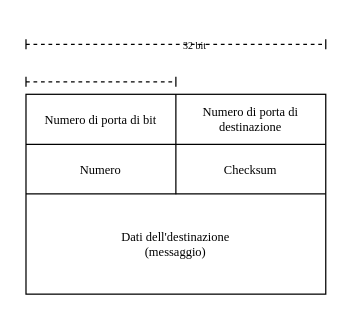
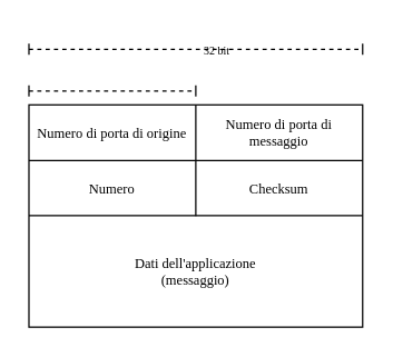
  <mxCell id="0" />
  <mxCell id="1" parent="0" />
  <mxCell id="2" value="" style="rounded=0;whiteSpace=wrap;html=1;" vertex="1" parent="1"><mxGeometry x="20" y="75" width="240" height="160" as="geometry" /></mxCell>
  <mxCell id="3" value="" style="endArrow=none;html=1;rounded=0;entryX=0.5;entryY=0;entryDx=0;entryDy=0;exitX=0;exitY=1;exitDx=0;exitDy=0;" edge="1" parent="1" source="7" target="2"><mxGeometry width="50" height="50" relative="1" as="geometry"><mxPoint x="85" y="209" as="sourcePoint" /><mxPoint x="135" y="159" as="targetPoint" /></mxGeometry></mxCell>
  <mxCell id="4" value="" style="endArrow=none;html=1;rounded=0;entryX=1;entryY=0.25;entryDx=0;entryDy=0;exitX=0;exitY=0.25;exitDx=0;exitDy=0;" edge="1" parent="1" source="2" target="2"><mxGeometry width="50" height="50" relative="1" as="geometry"><mxPoint x="150" y="245" as="sourcePoint" /><mxPoint x="150" y="85" as="targetPoint" /></mxGeometry></mxCell>
  <mxCell id="5" value="" style="endArrow=none;html=1;rounded=0;entryX=1;entryY=0.25;entryDx=0;entryDy=0;exitX=0;exitY=0.25;exitDx=0;exitDy=0;" edge="1" parent="1"><mxGeometry width="50" height="50" relative="1" as="geometry"><mxPoint x="20" y="154.8" as="sourcePoint" /><mxPoint x="260" y="154.8" as="targetPoint" /></mxGeometry></mxCell>
- <mxCell id="6" value="&lt;span style=&quot;line-height: 105%; font-family: &amp;quot;Calisto MT&amp;quot;, serif; font-size: 10px;&quot;&gt;&lt;font style=&quot;font-size: 10px;&quot;&gt;Numero di porta di bit&lt;/font&gt;&lt;/span&gt;" style="text;html=1;strokeColor=none;fillColor=none;align=center;verticalAlign=middle;whiteSpace=wrap;rounded=0;fontFamily=Times New Roman;fontSize=10;" vertex="1" parent="1"><mxGeometry x="20" y="75" width="120" height="40" as="geometry" /></mxCell>
+ <mxCell id="6" value="&lt;span style=&quot;line-height: 105%; font-family: &amp;quot;Calisto MT&amp;quot;, serif; font-size: 10px;&quot;&gt;&lt;font style=&quot;font-size: 10px;&quot;&gt;Numero di porta di origine&lt;/font&gt;&lt;/span&gt;" style="text;html=1;strokeColor=none;fillColor=none;align=center;verticalAlign=middle;whiteSpace=wrap;rounded=0;fontFamily=Times New Roman;fontSize=10;" vertex="1" parent="1"><mxGeometry x="20" y="75" width="120" height="40" as="geometry" /></mxCell>
  <mxCell id="7" value="Checksum" style="text;html=1;strokeColor=none;fillColor=none;align=center;verticalAlign=middle;whiteSpace=wrap;rounded=0;fontFamily=Times New Roman;fontSize=10;" vertex="1" parent="1"><mxGeometry x="140" y="115" width="120" height="40" as="geometry" /></mxCell>
- <mxCell id="8" value="Dati dell'destinazione&lt;br&gt;(messaggio)" style="text;html=1;strokeColor=none;fillColor=none;align=center;verticalAlign=middle;whiteSpace=wrap;rounded=0;fontFamily=Times New Roman;fontSize=10;" vertex="1" parent="1"><mxGeometry x="20" y="155" width="240" height="80" as="geometry" /></mxCell>
- <mxCell id="9" value="&lt;span style=&quot;line-height: 105%; font-family: &amp;quot;Calisto MT&amp;quot;, serif;&quot;&gt;&lt;font style=&quot;font-size: 10px;&quot;&gt;Numero di porta di destinazione&lt;/font&gt;&lt;/span&gt;" style="text;html=1;strokeColor=none;fillColor=none;align=center;verticalAlign=middle;whiteSpace=wrap;rounded=0;fontFamily=Times New Roman;fontSize=10;" vertex="1" parent="1"><mxGeometry x="140" y="75" width="120" height="40" as="geometry" /></mxCell>
+ <mxCell id="8" value="Dati dell'applicazione&lt;br&gt;(messaggio)" style="text;html=1;strokeColor=none;fillColor=none;align=center;verticalAlign=middle;whiteSpace=wrap;rounded=0;fontFamily=Times New Roman;fontSize=10;" vertex="1" parent="1"><mxGeometry x="20" y="155" width="240" height="80" as="geometry" /></mxCell>
+ <mxCell id="9" value="&lt;span style=&quot;line-height: 105%; font-family: &amp;quot;Calisto MT&amp;quot;, serif;&quot;&gt;&lt;font style=&quot;font-size: 10px;&quot;&gt;Numero di porta di messaggio&lt;/font&gt;&lt;/span&gt;" style="text;html=1;strokeColor=none;fillColor=none;align=center;verticalAlign=middle;whiteSpace=wrap;rounded=0;fontFamily=Times New Roman;fontSize=10;" vertex="1" parent="1"><mxGeometry x="140" y="75" width="120" height="40" as="geometry" /></mxCell>
  <mxCell id="10" value="Numero" style="text;html=1;strokeColor=none;fillColor=none;align=center;verticalAlign=middle;whiteSpace=wrap;rounded=0;fontFamily=Times New Roman;fontSize=10;" vertex="1" parent="1"><mxGeometry x="20" y="115" width="120" height="40" as="geometry" /></mxCell>
  <mxCell id="11" value="" style="endArrow=baseDash;dashed=1;html=1;rounded=0;fontFamily=Times New Roman;fontSize=8;startArrow=baseDash;startFill=0;endFill=0;" edge="1" parent="1"><mxGeometry width="50" height="50" relative="1" as="geometry"><mxPoint x="20" y="35" as="sourcePoint" /><mxPoint x="260" y="35" as="targetPoint" /></mxGeometry></mxCell>
  <mxCell id="12" value="" style="endArrow=baseDash;dashed=1;html=1;rounded=0;fontFamily=Times New Roman;fontSize=8;startArrow=baseDash;startFill=0;endFill=0;" edge="1" parent="1"><mxGeometry width="50" height="50" relative="1" as="geometry"><mxPoint x="20" y="65" as="sourcePoint" /><mxPoint x="140" y="65" as="targetPoint" /></mxGeometry></mxCell>
  <mxCell id="13" value="&lt;font style=&quot;font-size: 8px;&quot;&gt;32 bit&lt;/font&gt;" style="text;html=1;align=center;verticalAlign=middle;resizable=0;points=[];autosize=1;strokeColor=none;fillColor=none;fontSize=10;fontFamily=Times New Roman;" vertex="1" parent="1"><mxGeometry x="135" y="20" width="40" height="30" as="geometry" /></mxCell>
